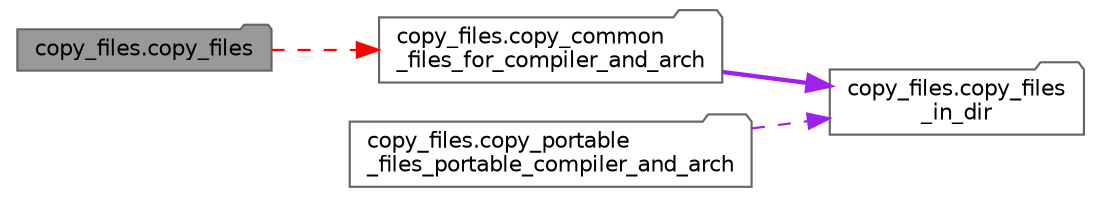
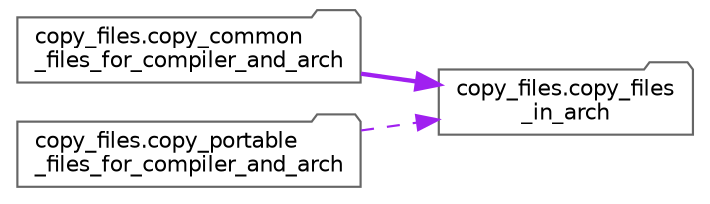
  digraph {
    rankdir=LR
    node [color=grey40 fillcolor=white fontname=Helvetica fontsize=10 shape=folder style=filled]
    edge [color=purple fontname=Helvetica fontsize=10 labelfontname=Helvetica labelfontsize=10 style=dashed]
-   n1 [color=gray40 fillcolor=grey60 fontcolor=black height=0.2 label="copy_files.copy_files" width=0.4]
    n2 [height=0.2 label="copy_files.copy_common\l_files_for_compiler_and_arch" width=0.4]
-   n3 [height=0.2 label="copy_files.copy_files\l_in_dir" width=0.4]
-   n4 [height=0.2 label="copy_files.copy_portable\l_files_portable_compiler_and_arch" width=0.4]
-   n1 -> n2 [color=red]
+   n3 [height=0.2 label="copy_files.copy_files\l_in_arch" width=0.4]
+   n4 [height=0.2 label="copy_files.copy_portable\l_files_for_compiler_and_arch" width=0.4]
    n2 -> n3 [style=bold]
    n4 -> n3
  }
